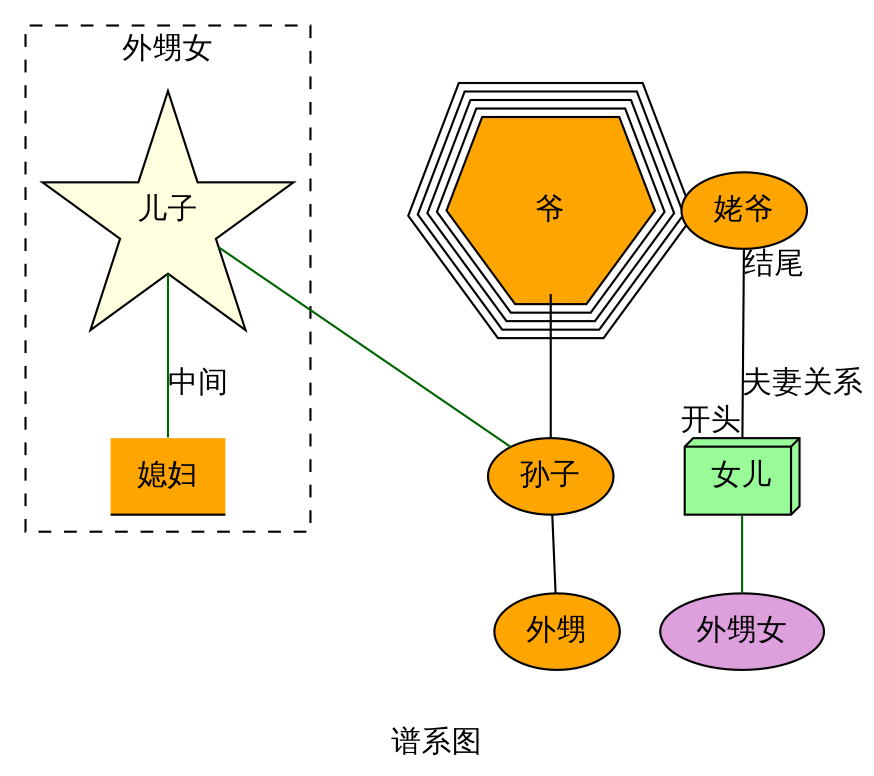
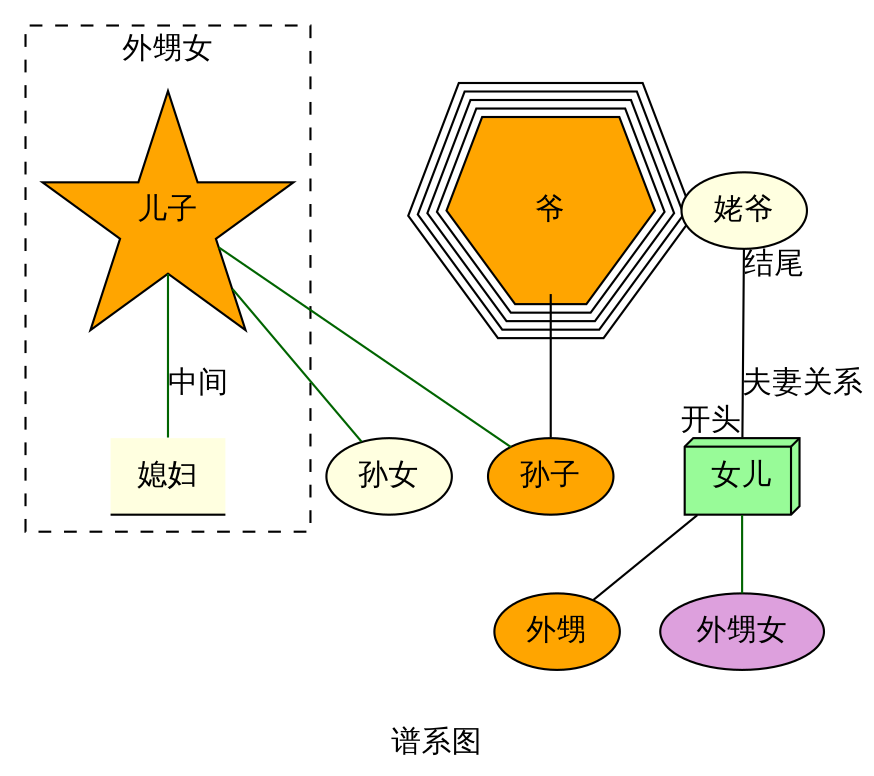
  strict graph {
    fontname=Roboto
    label="谱系图"
    rankdir=TB
    node [fillcolor=orange fontname=Roboto shape=ellipse style=filled]
    edge [arrowhead=diamond color=darkgreen fontname=Roboto]
-   "儿子" [fillcolor=lightyellow shape=star]
-   "媳妇" [shape=underline]
+   "儿子" [shape=star]
+   "媳妇" [fillcolor=lightyellow shape=underline]
+   "孙女" [fillcolor=lightyellow]
    "孙子"
    "爷" [distortion=.5 peripheries=5 regular=true shape=polygon sides=6]
    "女儿" [fillcolor=palegreen shape=box3d]
    "外甥"
    "外甥女" [fillcolor=plum]
-   "姥爷"
+   "姥爷" [fillcolor=lightyellow]
    subgraph cluster_1 {
      label="外甥女"
      style=dashed
      "儿子"
      "媳妇"
    }
    "儿子" -- "媳妇" [label="中间"]
+   "儿子" -- "孙女" [weight=8]
    "儿子" -- "孙子" [weight=8]
    "爷" -- "孙子" [color=black weight=3]
-   "孙子" -- "外甥" [color=black]
+   "女儿" -- "外甥" [color=black]
    "女儿" -- "外甥女"
    "姥爷" -- "女儿" [color=black headlabel="开头" label="夫妻关系" taillabel="结尾"]
  }
